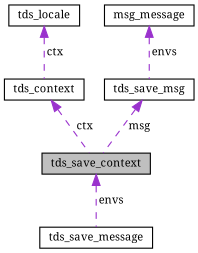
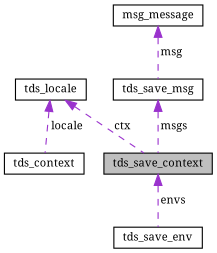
  digraph {
    fontname="Noto Serif"
    node [color=black fillcolor=white fontname="Noto Serif" fontsize=10 shape=record style=filled]
    edge [color=darkorchid3 dir=back fontname="Noto Serif" fontsize=10 labelfontname=Helvetica labelfontsize=10 style=dashed]
    n1 [fillcolor=grey75 fontcolor=black height=0.2 label=tds_save_context width=0.4]
-   n2 [height=0.2 label=tds_save_message width=0.4]
+   n2 [height=0.2 label=tds_save_env width=0.4]
    n3 [height=0.2 label=tds_context width=0.4]
    n4 [height=0.2 label=tds_locale width=0.4]
    n5 [height=0.2 label=tds_save_msg width=0.4]
    n6 [height=0.2 label=msg_message width=0.4]
    n1 -> n2 [label=" envs"]
-   n3 -> n1 [label=" ctx"]
-   n4 -> n3 [label=" ctx"]
-   n5 -> n1 [label=" msg"]
-   n6 -> n5 [label=" envs"]
+   n4 -> n1 [label=" ctx"]
+   n4 -> n3 [label=" locale"]
+   n5 -> n1 [label=" msgs"]
+   n6 -> n5 [label=" msg"]
  }
